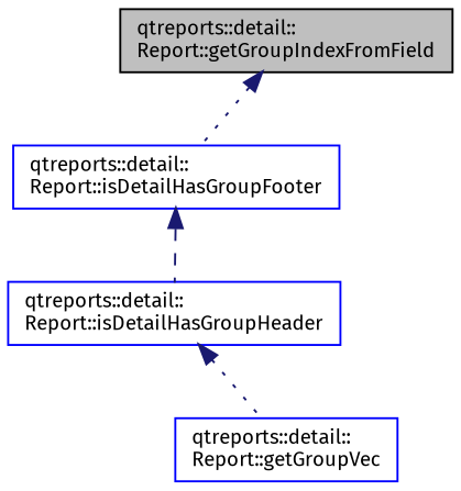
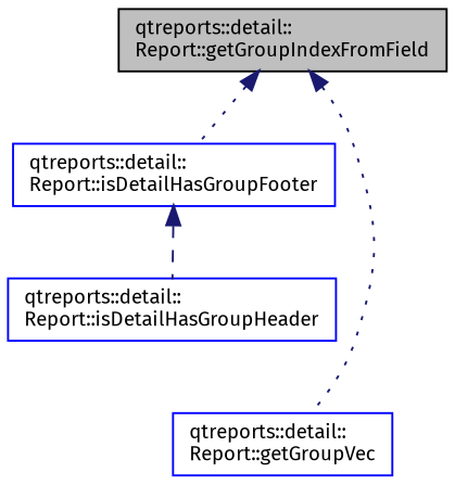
  digraph {
    fontname="Fira Sans"
    rankdir=TB
    node [color=blue fontname="Fira Sans" fontsize=10 shape=record]
    edge [color=midnightblue dir=back fontname="Fira Sans" fontsize=10 labelfontname=Helvetica labelfontsize=10 style=dotted]
    n1 [color=black fillcolor=grey75 fontcolor=black height=0.2 label="qtreports::detail::\lReport::getGroupIndexFromField" style=filled width=0.4]
    n2 [height=0.2 label="qtreports::detail::\lReport::isDetailHasGroupFooter" width=0.4]
    n3 [height=0.2 label="qtreports::detail::\lReport::getGroupVec" width=0.4]
    n4 [height=0.2 label="qtreports::detail::\lReport::isDetailHasGroupHeader" width=0.4]
    n1 -> n2
-   n4 -> n3
+   n1 -> n3
    n2 -> n4 [style=dashed]
  }
